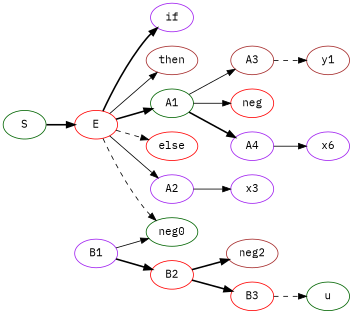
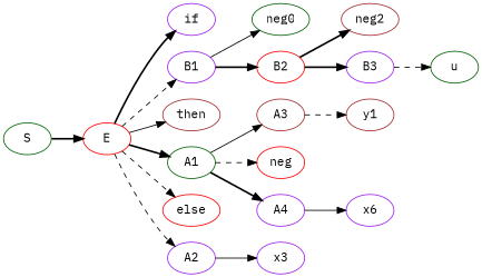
  digraph {
    fontname="IBM Plex Mono"
    ordering=in
    rankdir=LR
    node [color=purple fontname="IBM Plex Mono" texlbl="$\langle A \rangle$"]
    edge [fontname="IBM Plex Mono" style=bold]
    S [color=darkgreen texlbl="$\langle S \rangle$"]
    E [color=red texlbl="$\langle E \rangle$"]
    if [texlbl=if]
    B1 [texlbl="$\langle B \rangle$"]
    then [color=brown texlbl=then]
    A1 [color=darkgreen]
    else [color=red texlbl=else]
    A2
    n9 [color=darkgreen label=neg0 texlbl="$\neg$"]
    B2 [color=red texlbl="$\langle B \rangle$"]
    A3 [color=brown]
    n12 [color=red label=neg texlbl="$+$"]
    A4
    x3 [texlbl="$x$"]
    neg2 [color=brown texlbl="$\neg$"]
-   B3 [color=red texlbl="$\langle B \rangle$"]
+   B3 [texlbl="$\langle B \rangle$"]
    u [color=darkgreen texlbl="$u$"]
    y1 [color=brown texlbl="$y$"]
    n19 [label=x6 texlbl="$x$"]
    S -> E
    E -> if
-   E -> n9 [style=dashed]
+   E -> B1 [style=dashed]
    E -> then [style=solid]
    E -> A1
    E -> else [style=dashed]
-   E -> A2 [style=solid]
+   E -> A2 [style=dashed]
    B1 -> n9 [style=solid]
    B1 -> B2
    A1 -> A3 [style=solid]
-   A1 -> n12 [style=solid]
+   A1 -> n12 [style=dashed]
    A1 -> A4
    A2 -> x3 [style=solid]
    B2 -> neg2
    B2 -> B3
    A3 -> y1 [style=dashed]
    A4 -> n19 [style=solid]
    B3 -> u [style=dashed]
  }
